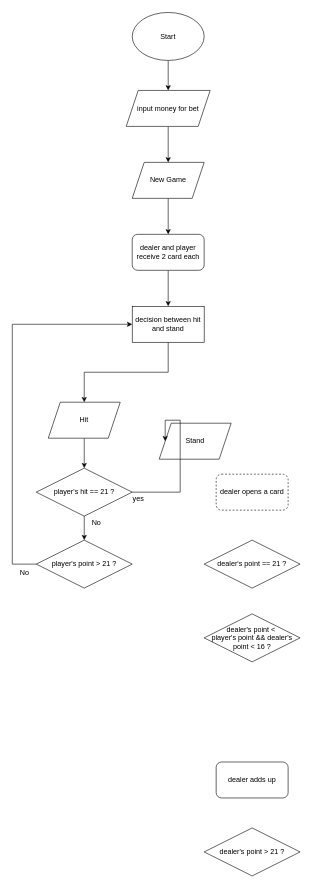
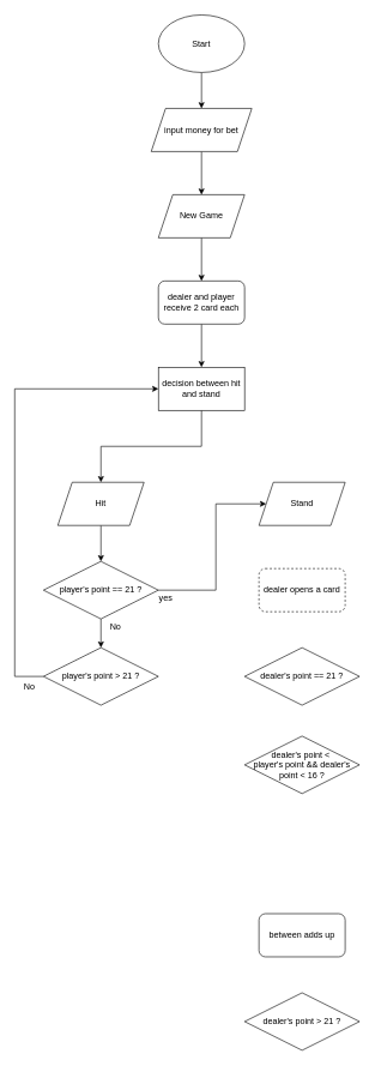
  <mxCell id="0" />
  <mxCell id="1" parent="0" />
  <mxCell id="2" style="edgeStyle=orthogonalEdgeStyle;rounded=0;orthogonalLoop=1;jettySize=auto;html=1;entryX=0.5;entryY=0;entryDx=0;entryDy=0;" edge="1" parent="1" source="3" target="7"><mxGeometry relative="1" as="geometry" /></mxCell>
  <mxCell id="3" value="Start" style="ellipse;whiteSpace=wrap;html=1;" vertex="1" parent="1"><mxGeometry x="220" y="20" width="120" height="80" as="geometry" /></mxCell>
  <mxCell id="4" value="" style="edgeStyle=orthogonalEdgeStyle;rounded=0;orthogonalLoop=1;jettySize=auto;html=1;" edge="1" parent="1" source="5" target="9"><mxGeometry relative="1" as="geometry" /></mxCell>
  <mxCell id="5" value="New Game" style="shape=parallelogram;perimeter=parallelogramPerimeter;whiteSpace=wrap;html=1;fixedSize=1;" vertex="1" parent="1"><mxGeometry x="220" y="270" width="120" height="60" as="geometry" /></mxCell>
  <mxCell id="6" value="" style="edgeStyle=orthogonalEdgeStyle;rounded=0;orthogonalLoop=1;jettySize=auto;html=1;" edge="1" parent="1" source="7" target="5"><mxGeometry relative="1" as="geometry" /></mxCell>
  <mxCell id="7" value="input money for bet" style="shape=parallelogram;perimeter=parallelogramPerimeter;whiteSpace=wrap;html=1;fixedSize=1;" vertex="1" parent="1"><mxGeometry x="210" y="150" width="140" height="60" as="geometry" /></mxCell>
  <mxCell id="8" value="" style="edgeStyle=orthogonalEdgeStyle;rounded=0;orthogonalLoop=1;jettySize=auto;html=1;" edge="1" parent="1" source="9" target="24"><mxGeometry relative="1" as="geometry" /></mxCell>
  <mxCell id="9" value="dealer and player receive 2 card each" style="rounded=1;whiteSpace=wrap;html=1;" vertex="1" parent="1"><mxGeometry x="220" y="390" width="120" height="60" as="geometry" /></mxCell>
  <mxCell id="10" value="" style="edgeStyle=orthogonalEdgeStyle;rounded=0;orthogonalLoop=1;jettySize=auto;html=1;" edge="1" parent="1" source="11" target="17"><mxGeometry relative="1" as="geometry" /></mxCell>
  <mxCell id="11" value="Hit" style="shape=parallelogram;perimeter=parallelogramPerimeter;whiteSpace=wrap;html=1;fixedSize=1;" vertex="1" parent="1"><mxGeometry x="80" y="670" width="120" height="60" as="geometry" /></mxCell>
- <mxCell id="12" value="Stand" style="shape=parallelogram;perimeter=parallelogramPerimeter;whiteSpace=wrap;html=1;fixedSize=1;" vertex="1" parent="1"><mxGeometry x="265" y="705" width="120" height="60" as="geometry" /></mxCell>
+ <mxCell id="12" value="Stand" style="shape=parallelogram;perimeter=parallelogramPerimeter;whiteSpace=wrap;html=1;fixedSize=1;" vertex="1" parent="1"><mxGeometry x="360" y="670" width="120" height="60" as="geometry" /></mxCell>
  <mxCell id="13" style="edgeStyle=orthogonalEdgeStyle;rounded=0;orthogonalLoop=1;jettySize=auto;html=1;entryX=0;entryY=0.5;entryDx=0;entryDy=0;" edge="1" parent="1" source="14" target="24"><mxGeometry relative="1" as="geometry"><Array as="points"><mxPoint x="20" y="940" /><mxPoint x="20" y="540" /></Array></mxGeometry></mxCell>
  <mxCell id="14" value="player's point &amp;gt; 21 ?" style="rhombus;whiteSpace=wrap;html=1;" vertex="1" parent="1"><mxGeometry x="60" y="900" width="160" height="80" as="geometry" /></mxCell>
  <mxCell id="15" style="edgeStyle=orthogonalEdgeStyle;rounded=0;orthogonalLoop=1;jettySize=auto;html=1;entryX=0;entryY=0.5;entryDx=0;entryDy=0;" edge="1" parent="1" source="17" target="12"><mxGeometry relative="1" as="geometry"><Array as="points"><mxPoint x="300" y="820" /><mxPoint x="300" y="700" /></Array></mxGeometry></mxCell>
  <mxCell id="16" value="" style="edgeStyle=orthogonalEdgeStyle;rounded=0;orthogonalLoop=1;jettySize=auto;html=1;" edge="1" parent="1" source="17" target="14"><mxGeometry relative="1" as="geometry" /></mxCell>
- <mxCell id="17" value="player's hit == 21 ?" style="rhombus;whiteSpace=wrap;html=1;" vertex="1" parent="1"><mxGeometry x="60" y="780" width="160" height="80" as="geometry" /></mxCell>
+ <mxCell id="17" value="player's point == 21 ?" style="rhombus;whiteSpace=wrap;html=1;" vertex="1" parent="1"><mxGeometry x="60" y="780" width="160" height="80" as="geometry" /></mxCell>
  <mxCell id="18" value="dealer's point &amp;gt; 21 ?" style="rhombus;whiteSpace=wrap;html=1;" vertex="1" parent="1"><mxGeometry x="340" y="1380" width="160" height="80" as="geometry" /></mxCell>
- <mxCell id="19" value="dealer adds up" style="rounded=1;whiteSpace=wrap;html=1;" vertex="1" parent="1"><mxGeometry x="360" y="1270" width="120" height="60" as="geometry" /></mxCell>
+ <mxCell id="19" value="between adds up" style="rounded=1;whiteSpace=wrap;html=1;" vertex="1" parent="1"><mxGeometry x="360" y="1270" width="120" height="60" as="geometry" /></mxCell>
  <mxCell id="20" value="dealer's point &amp;lt;&amp;nbsp;&lt;br&gt;player's point &amp;amp;&amp;amp; dealer's point &amp;lt;&amp;nbsp;16 ?" style="rhombus;whiteSpace=wrap;html=1;" vertex="1" parent="1"><mxGeometry x="340" y="1023" width="160" height="80" as="geometry" /></mxCell>
  <mxCell id="21" value="yes" style="text;html=1;align=center;verticalAlign=middle;resizable=0;points=[];autosize=1;strokeColor=none;fillColor=none;" vertex="1" parent="1"><mxGeometry x="210" y="817" width="40" height="30" as="geometry" /></mxCell>
  <mxCell id="22" value="No" style="text;html=1;align=center;verticalAlign=middle;resizable=0;points=[];autosize=1;strokeColor=none;fillColor=none;" vertex="1" parent="1"><mxGeometry x="140" y="857" width="40" height="30" as="geometry" /></mxCell>
  <mxCell id="23" style="edgeStyle=orthogonalEdgeStyle;rounded=0;orthogonalLoop=1;jettySize=auto;html=1;entryX=0.5;entryY=0;entryDx=0;entryDy=0;exitX=0.5;exitY=1;exitDx=0;exitDy=0;" edge="1" parent="1" source="24" target="11"><mxGeometry relative="1" as="geometry" /></mxCell>
  <mxCell id="24" value="decision between hit and stand" style="rounded=0;whiteSpace=wrap;html=1;" vertex="1" parent="1"><mxGeometry x="220" y="510" width="120" height="60" as="geometry" /></mxCell>
  <mxCell id="25" value="No" style="text;html=1;align=center;verticalAlign=middle;resizable=0;points=[];autosize=1;strokeColor=none;fillColor=none;" vertex="1" parent="1"><mxGeometry x="20" y="940" width="40" height="30" as="geometry" /></mxCell>
  <mxCell id="26" value="dealer opens a card" style="rounded=1;whiteSpace=wrap;html=1;dashed=1;" vertex="1" parent="1"><mxGeometry x="360" y="790" width="120" height="60" as="geometry" /></mxCell>
  <mxCell id="27" value="dealer's point == 21 ?" style="rhombus;whiteSpace=wrap;html=1;" vertex="1" parent="1"><mxGeometry x="340" y="900" width="160" height="80" as="geometry" /></mxCell>
